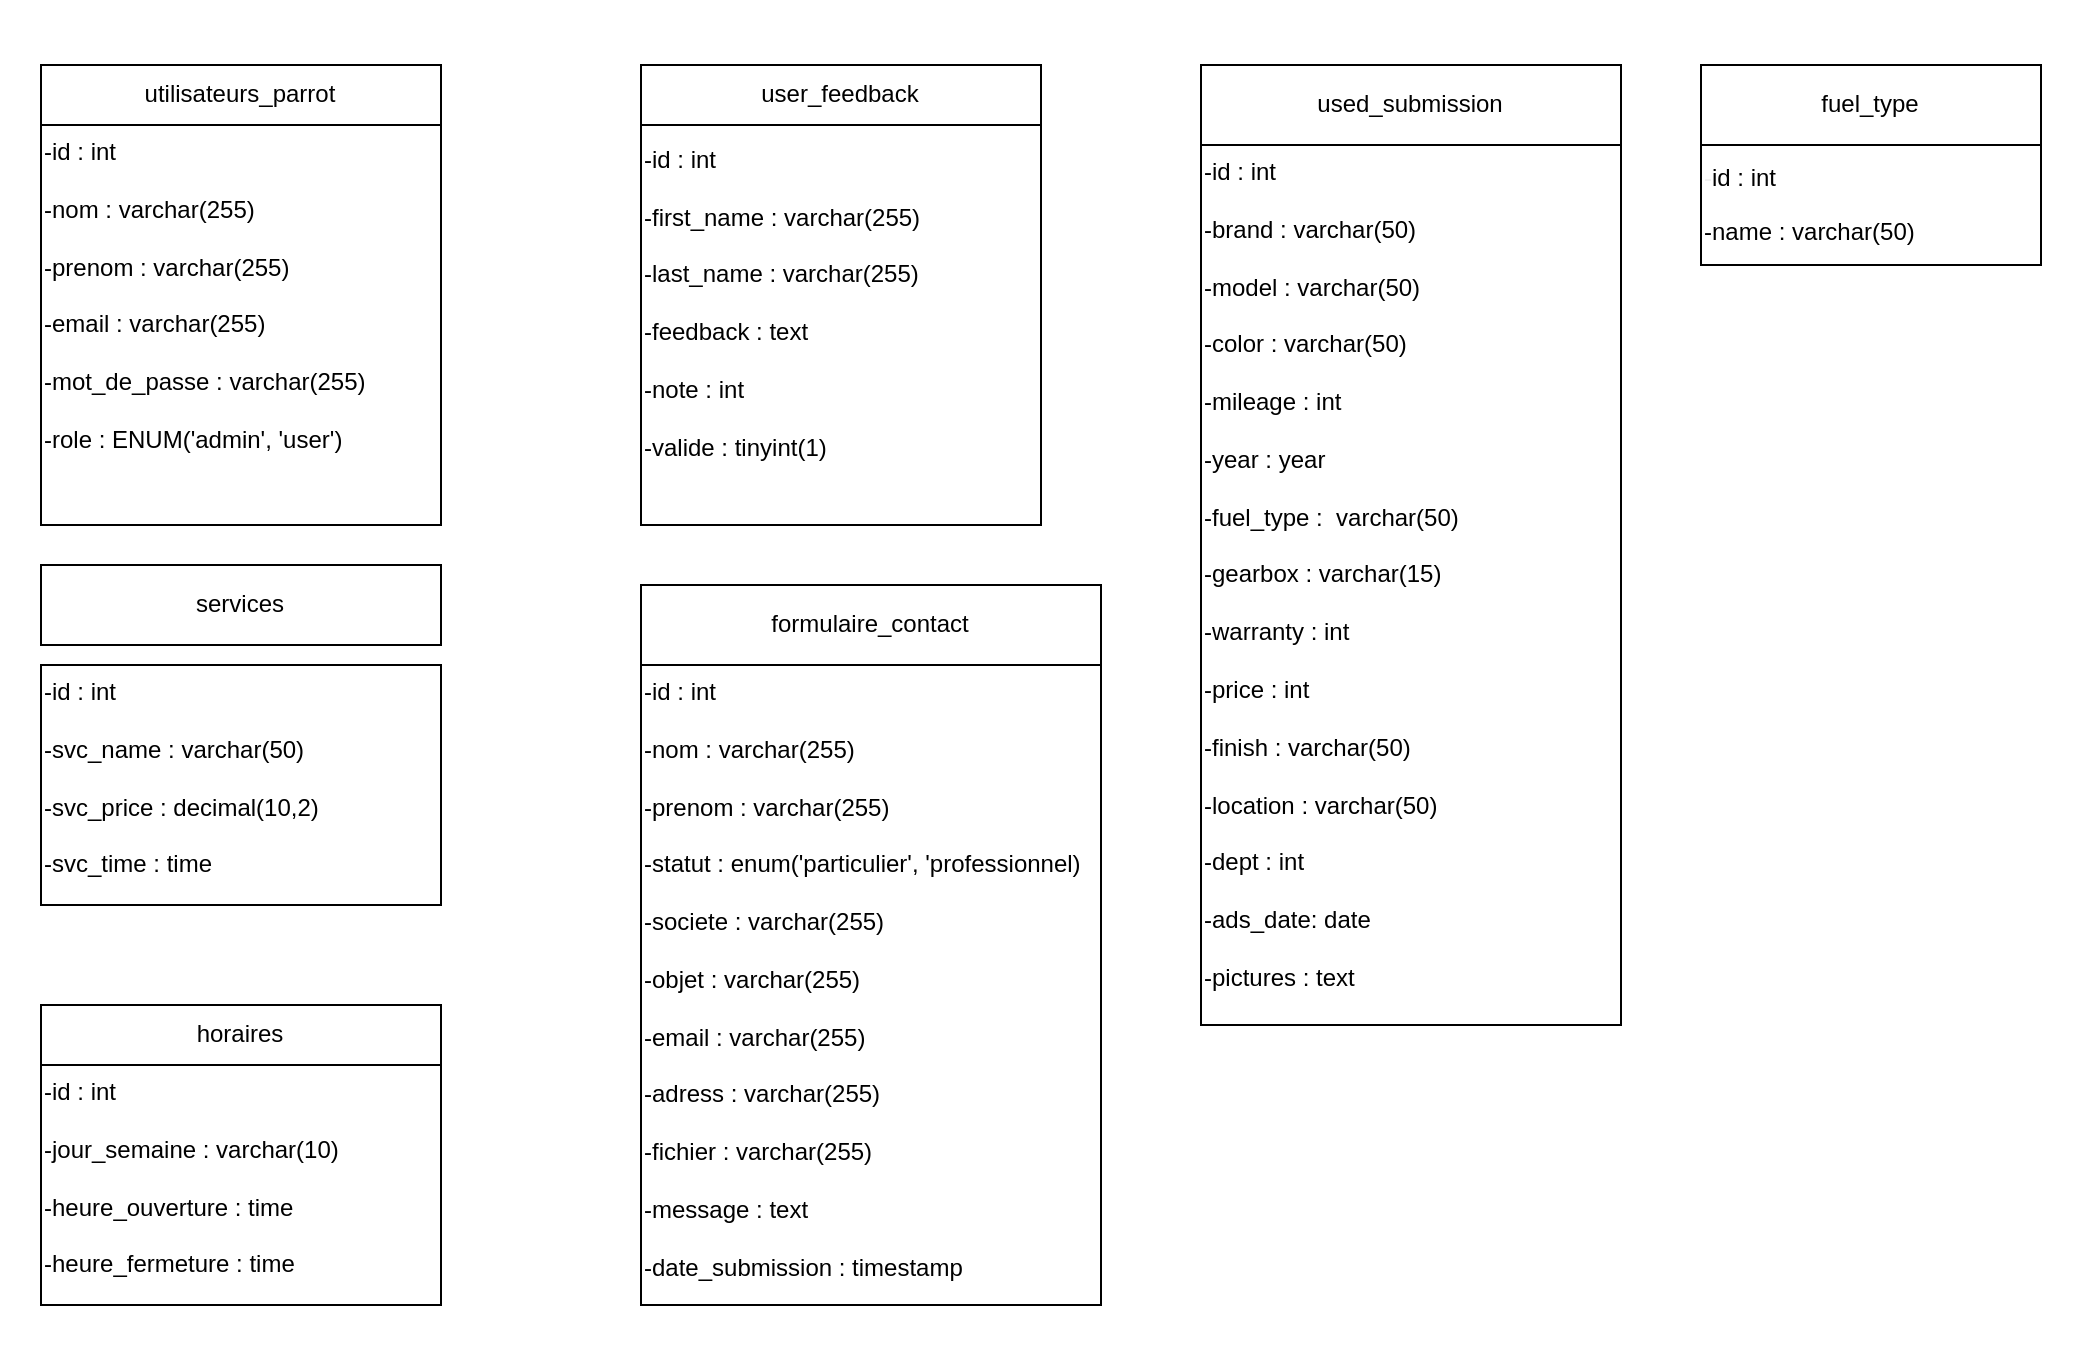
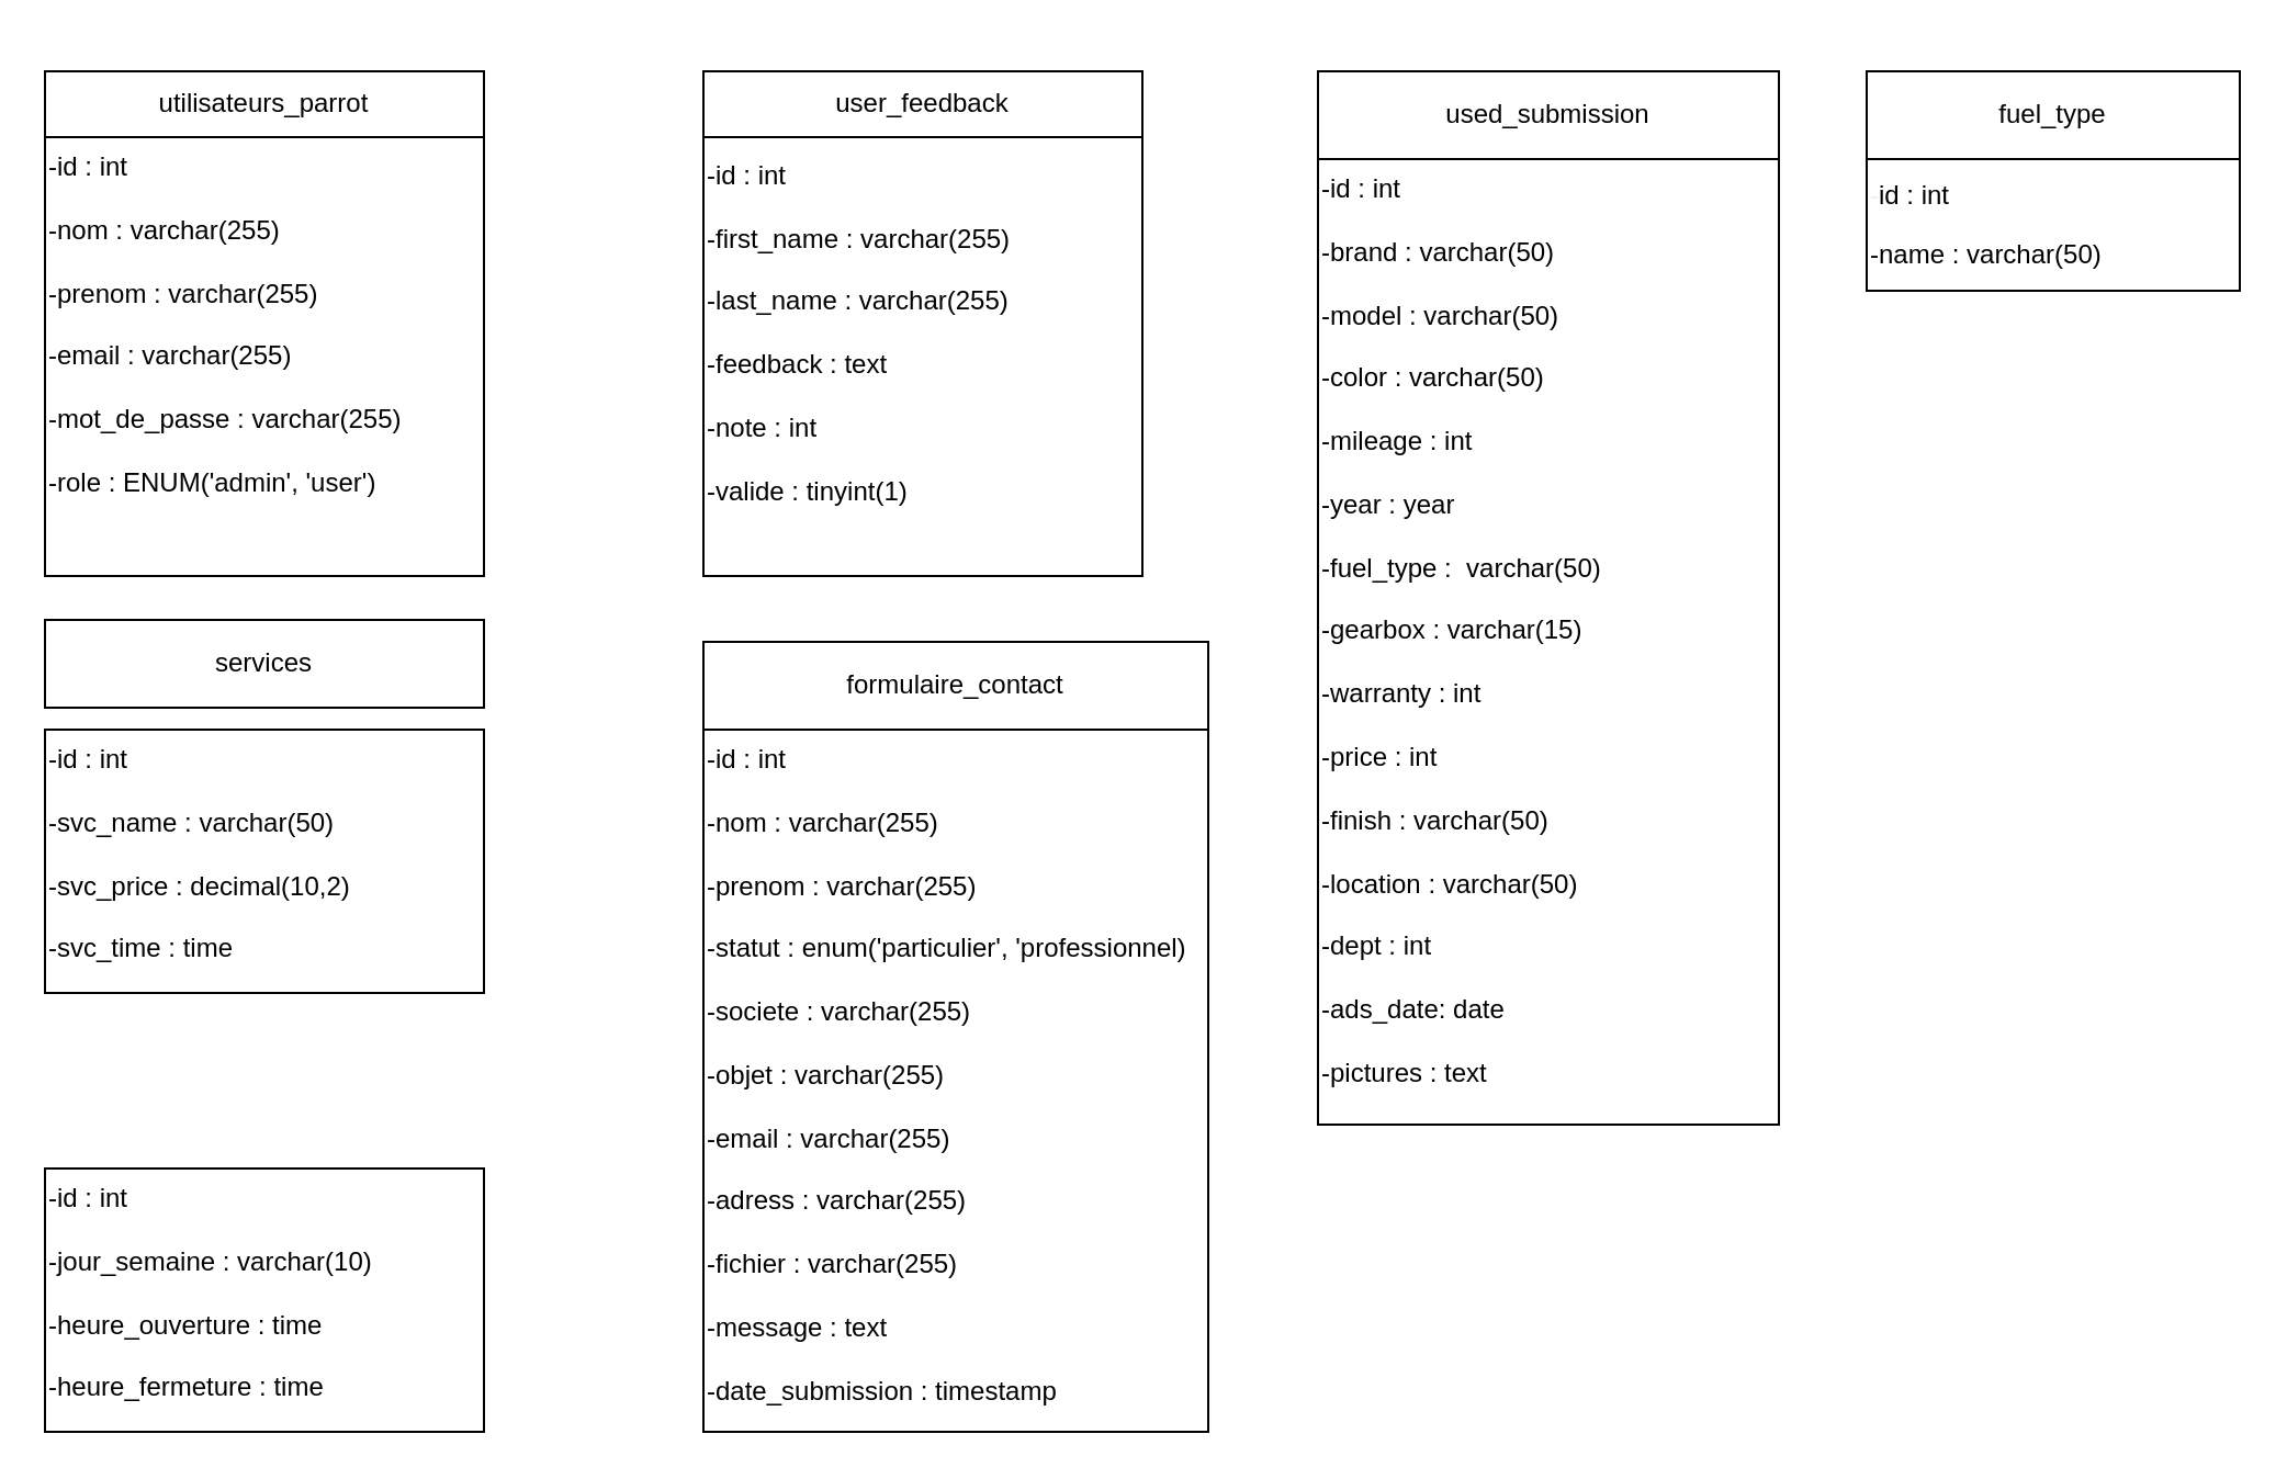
  <mxCell id="0" />
  <mxCell id="1" parent="0" />
  <mxCell id="2" value="-id : int&lt;br&gt;&lt;br&gt;-nom : varchar(255)&lt;br&gt;&lt;br&gt;-prenom : varchar(255)&lt;br&gt;&lt;br&gt;-email : varchar(255)&lt;br&gt;&lt;br&gt;-mot_de_passe : varchar(255)&lt;br&gt;&lt;br&gt;-role : ENUM('admin', 'user')&amp;nbsp;" style="whiteSpace=wrap;html=1;direction=south;align=left;verticalAlign=top;" parent="1" vertex="1"><mxGeometry x="20" y="50" width="200" height="200" as="geometry" /></mxCell>
  <mxCell id="3" value="utilisateurs_parrot" style="whiteSpace=wrap;html=1;direction=south;" parent="1" vertex="1"><mxGeometry x="20" y="20" width="200" height="30" as="geometry" /></mxCell>
  <mxCell id="4" value="&lt;br&gt;&lt;br&gt;&lt;br&gt;&lt;br&gt;&lt;br&gt;-id : int&lt;br&gt;&lt;br&gt;-first_name : varchar(255)&lt;br&gt;&lt;br&gt;-last_name : varchar(255)&lt;br&gt;&lt;br&gt;-feedback : text&lt;br&gt;&lt;br&gt;-note : int&lt;br&gt;&lt;br&gt;-valide : tinyint(1)&amp;nbsp;&lt;br&gt;&lt;div style=&quot;&quot;&gt;&lt;br&gt;&lt;/div&gt;&amp;nbsp;" style="whiteSpace=wrap;html=1;direction=south;align=left;verticalAlign=bottom;" parent="1" vertex="1"><mxGeometry x="320" y="20" width="200" height="230" as="geometry" /></mxCell>
  <mxCell id="5" value="user_feedback" style="whiteSpace=wrap;html=1;" parent="1" vertex="1"><mxGeometry x="320" y="20" width="200" height="30" as="geometry" /></mxCell>
  <mxCell id="6" value="&lt;div style=&quot;&quot;&gt;&lt;span style=&quot;background-color: initial;&quot;&gt;-id : int&lt;br&gt;&lt;/span&gt;&lt;/div&gt;&lt;br&gt;-jour_semaine : varchar(10)&lt;br&gt;&lt;br&gt;-heure_ouverture : time&lt;br&gt;&lt;br&gt;-heure_fermeture : time" style="whiteSpace=wrap;html=1;align=left;fillColor=default;verticalAlign=top;" parent="1" vertex="1"><mxGeometry x="20" y="520" width="200" height="120" as="geometry" /></mxCell>
- <mxCell id="7" value="horaires" style="whiteSpace=wrap;html=1;" parent="1" vertex="1"><mxGeometry x="20" y="490" width="200" height="30" as="geometry" /></mxCell>
  <mxCell id="8" value="-id : int&lt;br&gt;&lt;br&gt;-svc_name : varchar(50)&lt;br&gt;&lt;br&gt;-svc_price : decimal(10,2)&lt;br&gt;&lt;br&gt;-svc_time : time" style="whiteSpace=wrap;html=1;fillColor=default;verticalAlign=top;align=left;" parent="1" vertex="1"><mxGeometry x="20" y="320" width="200" height="120" as="geometry" /></mxCell>
  <mxCell id="9" value="services" style="whiteSpace=wrap;html=1;fillColor=default;" parent="1" vertex="1"><mxGeometry x="20" y="270" width="200" height="40" as="geometry" /></mxCell>
  <mxCell id="10" value="-id : int&lt;br&gt;&lt;br&gt;-nom : varchar(255)&lt;br&gt;&lt;br&gt;-prenom : varchar(255)&lt;br&gt;&lt;br&gt;-statut : enum('particulier', 'professionnel)&lt;br&gt;&lt;br&gt;-societe : varchar(255)&lt;br&gt;&lt;br&gt;-objet : varchar(255)&lt;br&gt;&lt;br&gt;-email : varchar(255)&lt;br&gt;&lt;br&gt;-adress : varchar(255)&lt;br&gt;&lt;br&gt;-fichier : varchar(255)&lt;br&gt;&lt;br&gt;-message : text&lt;br&gt;&lt;br&gt;-date_submission : timestamp" style="whiteSpace=wrap;html=1;fillColor=default;verticalAlign=top;align=left;" parent="1" vertex="1"><mxGeometry x="320" y="320" width="230" height="320" as="geometry" /></mxCell>
  <mxCell id="11" value="formulaire_contact" style="whiteSpace=wrap;html=1;fillColor=default;" parent="1" vertex="1"><mxGeometry x="320" y="280" width="230" height="40" as="geometry" /></mxCell>
  <mxCell id="12" value="-id : int&lt;br&gt;&lt;br&gt;-brand : varchar(50)&lt;br&gt;&lt;br&gt;-model : varchar(50)&lt;br&gt;&lt;br&gt;-color : varchar(50)&lt;br&gt;&lt;br&gt;-mileage : int&lt;br&gt;&lt;br&gt;-year : year&lt;br&gt;&lt;br&gt;-fuel_type :&amp;nbsp; varchar(50)&lt;br&gt;&lt;br&gt;-gearbox : varchar(15)&lt;br&gt;&lt;br&gt;-warranty : int&lt;br&gt;&lt;br&gt;-price : int&lt;br&gt;&lt;br&gt;-finish : varchar(50)&lt;br&gt;&lt;br&gt;-location : varchar(50)&lt;br&gt;&lt;br&gt;-dept : int&lt;br&gt;&lt;br&gt;-ads_date: date&lt;br&gt;&lt;br&gt;-pictures : text" style="whiteSpace=wrap;html=1;fillColor=default;verticalAlign=top;align=left;" parent="1" vertex="1"><mxGeometry x="600" y="60" width="210" height="440" as="geometry" /></mxCell>
  <mxCell id="13" value="used_submission" style="whiteSpace=wrap;html=1;fillColor=default;" parent="1" vertex="1"><mxGeometry x="600" y="20" width="210" height="40" as="geometry" /></mxCell>
  <mxCell id="14" value="fuel_type" style="rounded=0;whiteSpace=wrap;html=1;" parent="1" vertex="1"><mxGeometry x="850" y="20" width="170" height="40" as="geometry" /></mxCell>
  <mxCell id="15" value="&lt;p style=&quot;line-height: 120%;&quot;&gt;&lt;span style=&quot;color: rgb(240, 240, 240); font-family: Helvetica; font-size: 12px; font-style: normal; font-variant-ligatures: normal; font-variant-caps: normal; font-weight: 400; letter-spacing: normal; orphans: 2; text-indent: 0px; text-transform: none; widows: 2; word-spacing: 0px; -webkit-text-stroke-width: 0px; text-decoration-thickness: initial; text-decoration-style: initial; text-decoration-color: initial; float: none; display: inline !important; background-color: rgb(255, 255, 255);&quot;&gt;-&lt;/span&gt;&lt;span style=&quot;font-family: Helvetica; font-size: 12px; font-style: normal; font-variant-ligatures: normal; font-variant-caps: normal; font-weight: 400; letter-spacing: normal; orphans: 2; text-indent: 0px; text-transform: none; widows: 2; word-spacing: 0px; -webkit-text-stroke-width: 0px; text-decoration-thickness: initial; text-decoration-style: initial; text-decoration-color: initial; float: none; background-color: rgb(255, 255, 255); display: inline !important;&quot;&gt;id : int&lt;/span&gt;&lt;/p&gt;&lt;p style=&quot;line-height: 120%;&quot;&gt;-name : varchar(50)&lt;/p&gt;" style="rounded=0;whiteSpace=wrap;html=1;align=left;" parent="1" vertex="1"><mxGeometry x="850" y="60" width="170" height="60" as="geometry" /></mxCell>
